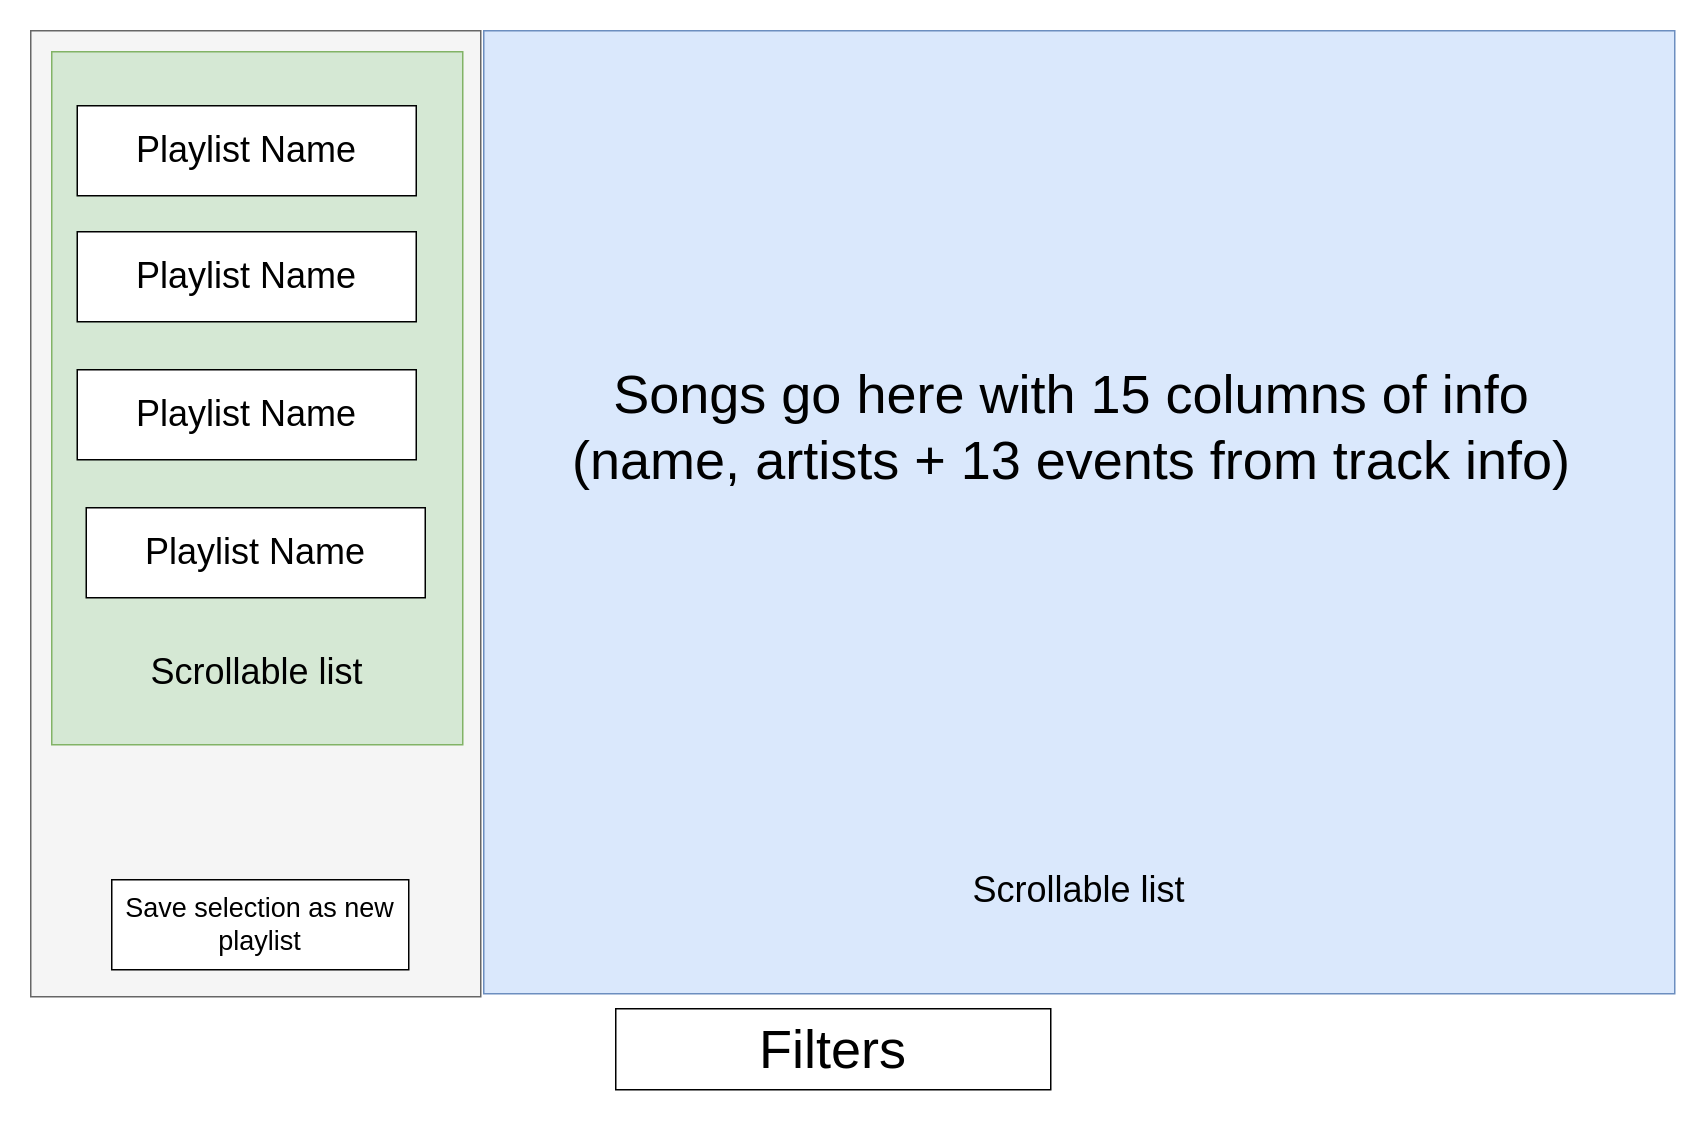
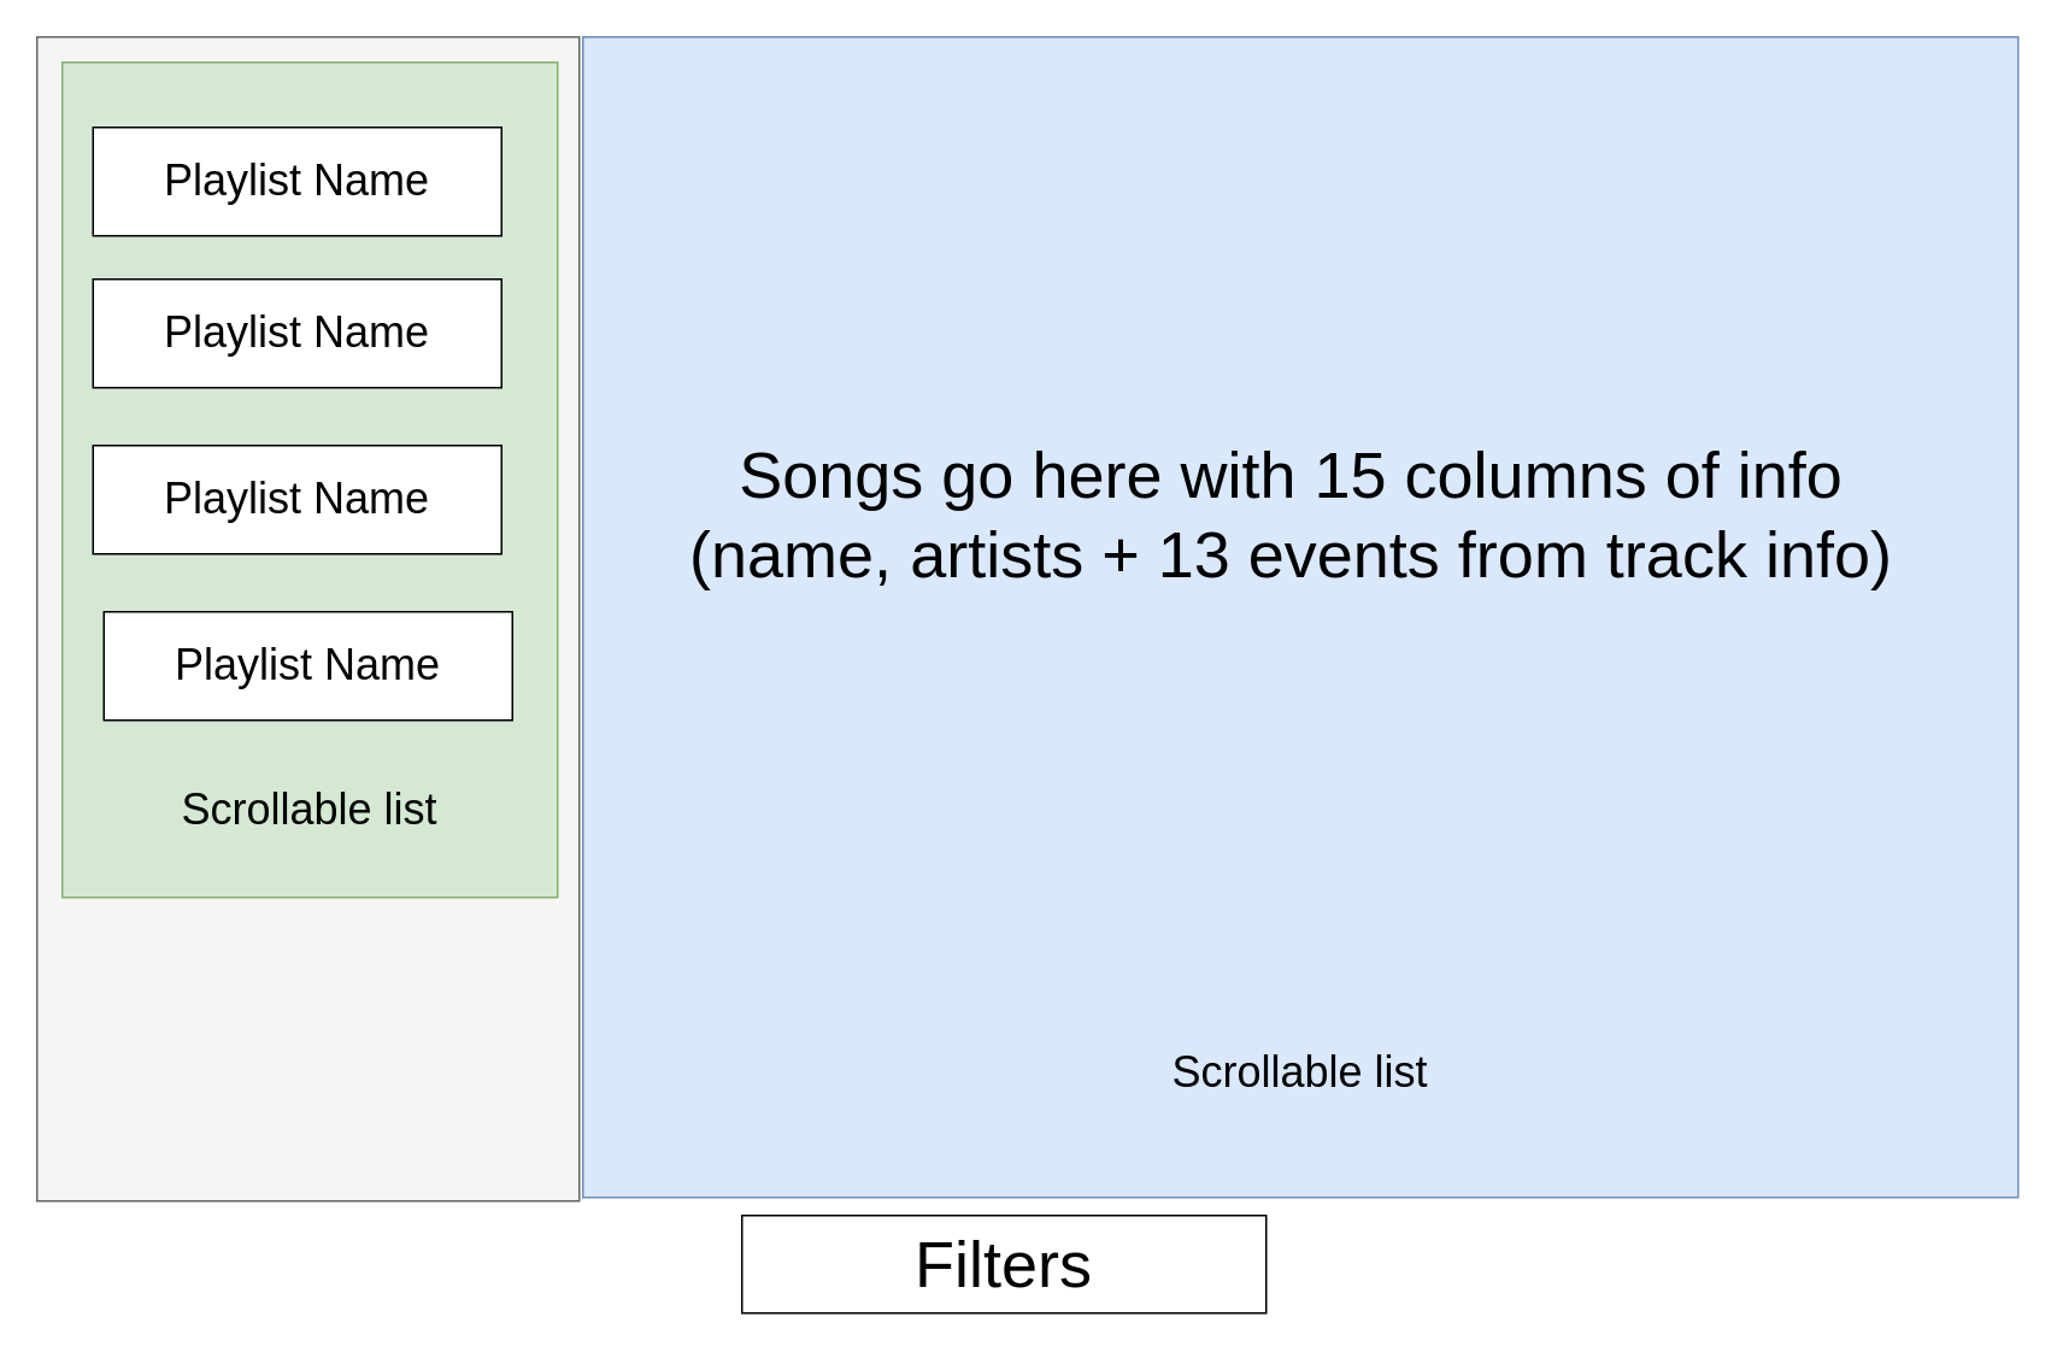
  <mxCell id="0" />
  <mxCell id="1" parent="0" />
  <mxCell id="2" value="" style="rounded=0;whiteSpace=wrap;html=1;fillColor=#f5f5f5;strokeColor=#666666;fontColor=#333333;" vertex="1" parent="1"><mxGeometry x="20" y="20" width="300" height="644" as="geometry" /></mxCell>
  <mxCell id="3" value="" style="rounded=0;whiteSpace=wrap;html=1;fillColor=#d5e8d4;strokeColor=#82b366;" vertex="1" parent="1"><mxGeometry x="34" y="34" width="274" height="462" as="geometry" /></mxCell>
  <mxCell id="4" value="" style="rounded=0;whiteSpace=wrap;html=1;fillColor=#dae8fc;strokeColor=#6c8ebf;" vertex="1" parent="1"><mxGeometry x="322" y="20" width="794" height="642" as="geometry" /></mxCell>
  <mxCell id="5" value="&lt;font style=&quot;font-size: 24px&quot;&gt;Playlist Name&lt;/font&gt;" style="rounded=0;whiteSpace=wrap;html=1;" vertex="1" parent="1"><mxGeometry x="51" y="70" width="226" height="60" as="geometry" /></mxCell>
  <mxCell id="6" value="&lt;font style=&quot;font-size: 24px&quot;&gt;Playlist Name&lt;/font&gt;" style="rounded=0;whiteSpace=wrap;html=1;" vertex="1" parent="1"><mxGeometry x="51" y="154" width="226" height="60" as="geometry" /></mxCell>
  <mxCell id="7" value="&lt;font style=&quot;font-size: 24px&quot;&gt;Playlist Name&lt;/font&gt;" style="rounded=0;whiteSpace=wrap;html=1;" vertex="1" parent="1"><mxGeometry x="51" y="246" width="226" height="60" as="geometry" /></mxCell>
  <mxCell id="8" value="&lt;font style=&quot;font-size: 24px&quot;&gt;Playlist Name&lt;/font&gt;" style="rounded=0;whiteSpace=wrap;html=1;" vertex="1" parent="1"><mxGeometry x="57" y="338" width="226" height="60" as="geometry" /></mxCell>
  <mxCell id="9" value="&lt;font style=&quot;font-size: 24px&quot;&gt;Scrollable list&lt;/font&gt;" style="text;html=1;strokeColor=none;fillColor=none;align=center;verticalAlign=middle;whiteSpace=wrap;rounded=0;" vertex="1" parent="1"><mxGeometry x="68" y="420" width="206" height="56" as="geometry" /></mxCell>
  <mxCell id="10" value="Songs go here with 15 columns of info (name, artists + 13 events from track info)" style="text;html=1;strokeColor=none;fillColor=none;align=center;verticalAlign=middle;whiteSpace=wrap;rounded=0;fontSize=36;" vertex="1" parent="1"><mxGeometry x="372" y="274" width="684" height="20" as="geometry" /></mxCell>
  <mxCell id="11" value="Scrollable list" style="text;html=1;strokeColor=none;fillColor=none;align=center;verticalAlign=middle;whiteSpace=wrap;rounded=0;fontSize=24;" vertex="1" parent="1"><mxGeometry x="505" y="570" width="428" height="46" as="geometry" /></mxCell>
- <mxCell id="12" value="Save selection as new playlist" style="rounded=0;whiteSpace=wrap;html=1;fontSize=18;" vertex="1" parent="1"><mxGeometry x="74" y="586" width="198" height="60" as="geometry" /></mxCell>
  <mxCell id="13" value="&lt;font style=&quot;font-size: 36px&quot;&gt;Filters&lt;/font&gt;" style="rounded=0;whiteSpace=wrap;html=1;fontSize=18;" vertex="1" parent="1"><mxGeometry x="410" y="672" width="290" height="54" as="geometry" /></mxCell>
